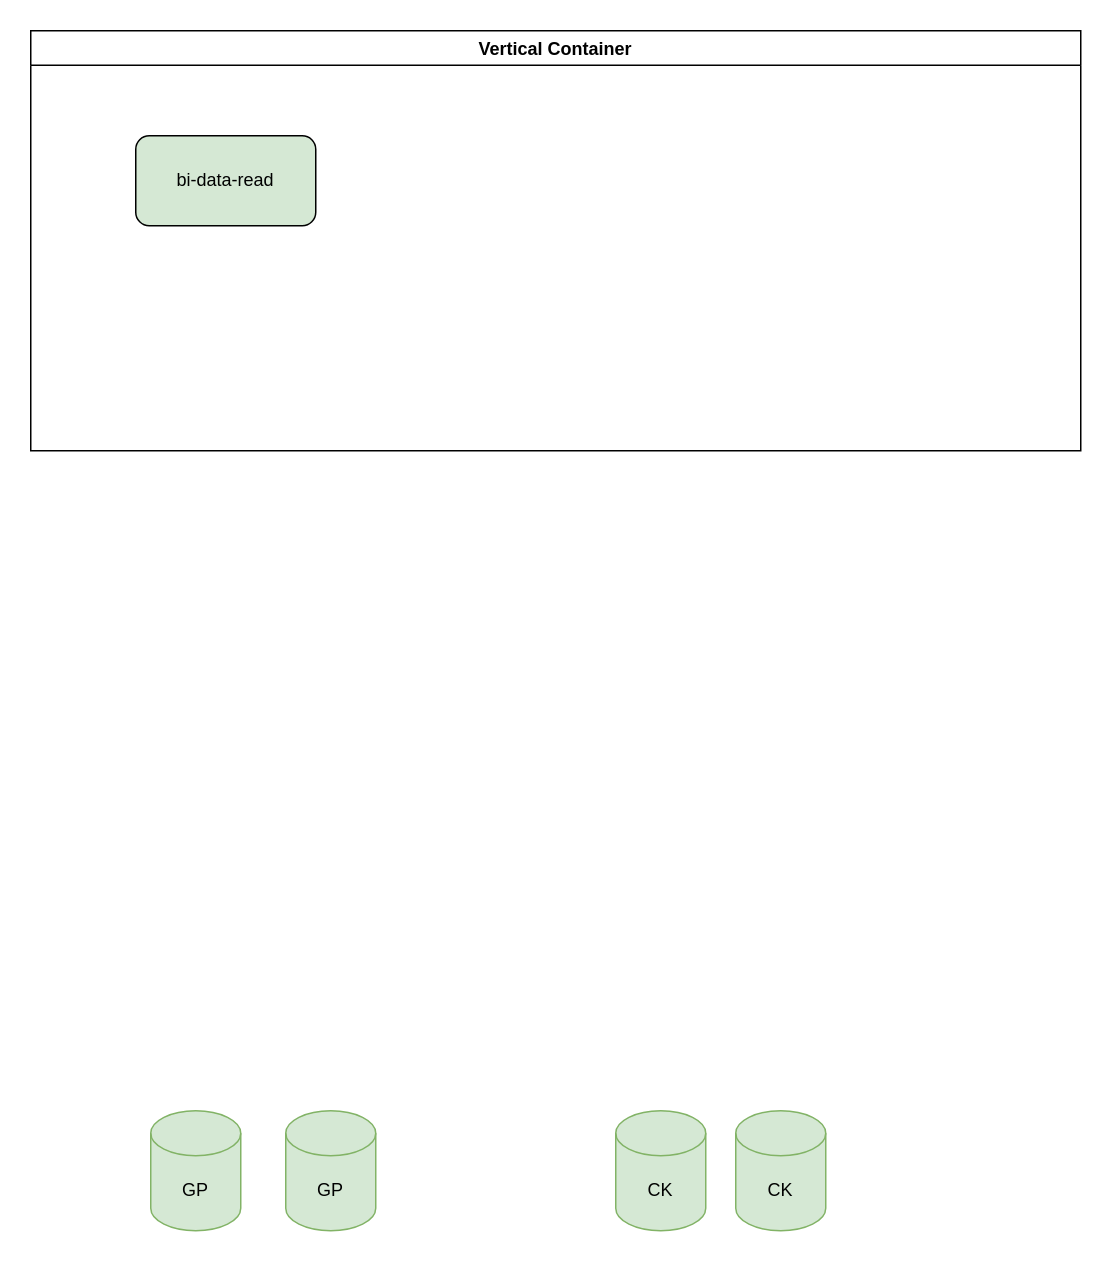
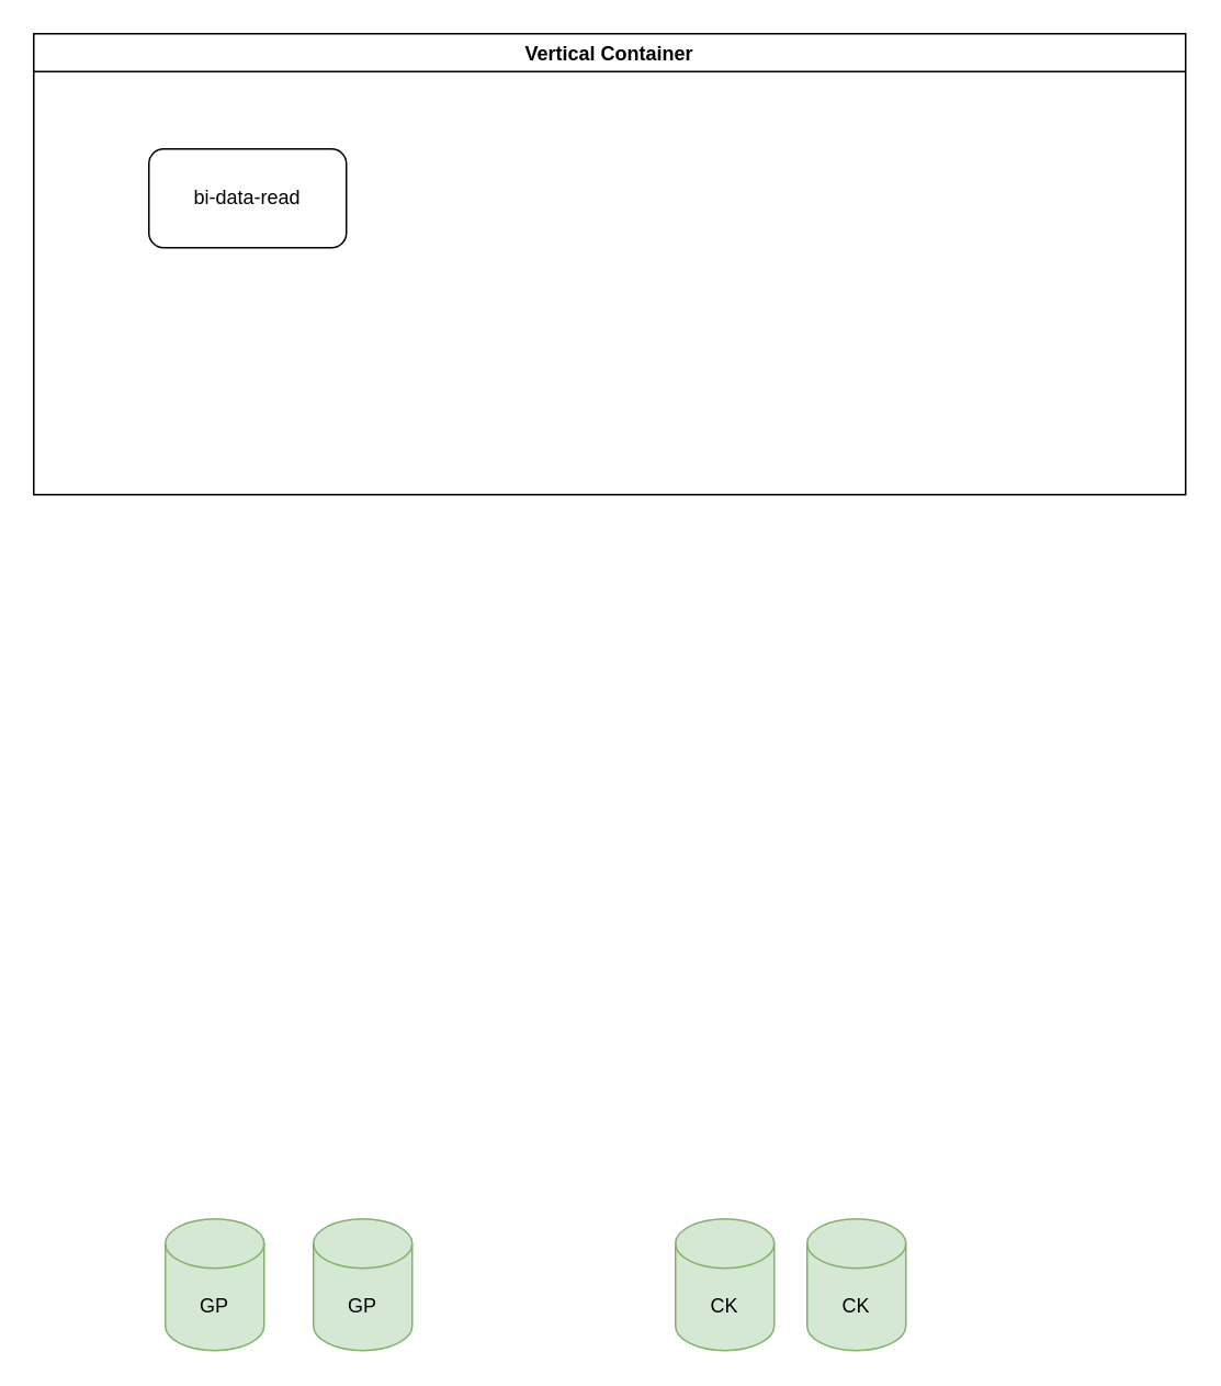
  <mxCell id="0" />
  <mxCell id="1" parent="0" />
  <mxCell id="2" value="GP" style="shape=cylinder3;whiteSpace=wrap;html=1;boundedLbl=1;backgroundOutline=1;size=15;fillColor=#d5e8d4;strokeColor=#82b366;" vertex="1" parent="1"><mxGeometry x="100" y="740" width="60" height="80" as="geometry" /></mxCell>
  <mxCell id="3" value="GP" style="shape=cylinder3;whiteSpace=wrap;html=1;boundedLbl=1;backgroundOutline=1;size=15;fillColor=#d5e8d4;strokeColor=#82b366;" vertex="1" parent="1"><mxGeometry x="190" y="740" width="60" height="80" as="geometry" /></mxCell>
  <mxCell id="4" value="CK" style="shape=cylinder3;whiteSpace=wrap;html=1;boundedLbl=1;backgroundOutline=1;size=15;fillColor=#d5e8d4;strokeColor=#82b366;" vertex="1" parent="1"><mxGeometry x="410" y="740" width="60" height="80" as="geometry" /></mxCell>
  <mxCell id="5" value="CK" style="shape=cylinder3;whiteSpace=wrap;html=1;boundedLbl=1;backgroundOutline=1;size=15;fillColor=#d5e8d4;strokeColor=#82b366;" vertex="1" parent="1"><mxGeometry x="490" y="740" width="60" height="80" as="geometry" /></mxCell>
  <mxCell id="6" value="Vertical Container" style="swimlane;" vertex="1" parent="1"><mxGeometry x="20" y="20" width="700" height="280" as="geometry" /></mxCell>
- <mxCell id="7" value="bi-data-read" style="rounded=1;whiteSpace=wrap;html=1;fillColor=#d5e8d4;" vertex="1" parent="6"><mxGeometry x="70" y="70" width="120" height="60" as="geometry" /></mxCell>
+ <mxCell id="7" value="bi-data-read" style="rounded=1;whiteSpace=wrap;html=1;" vertex="1" parent="6"><mxGeometry x="70" y="70" width="120" height="60" as="geometry" /></mxCell>
